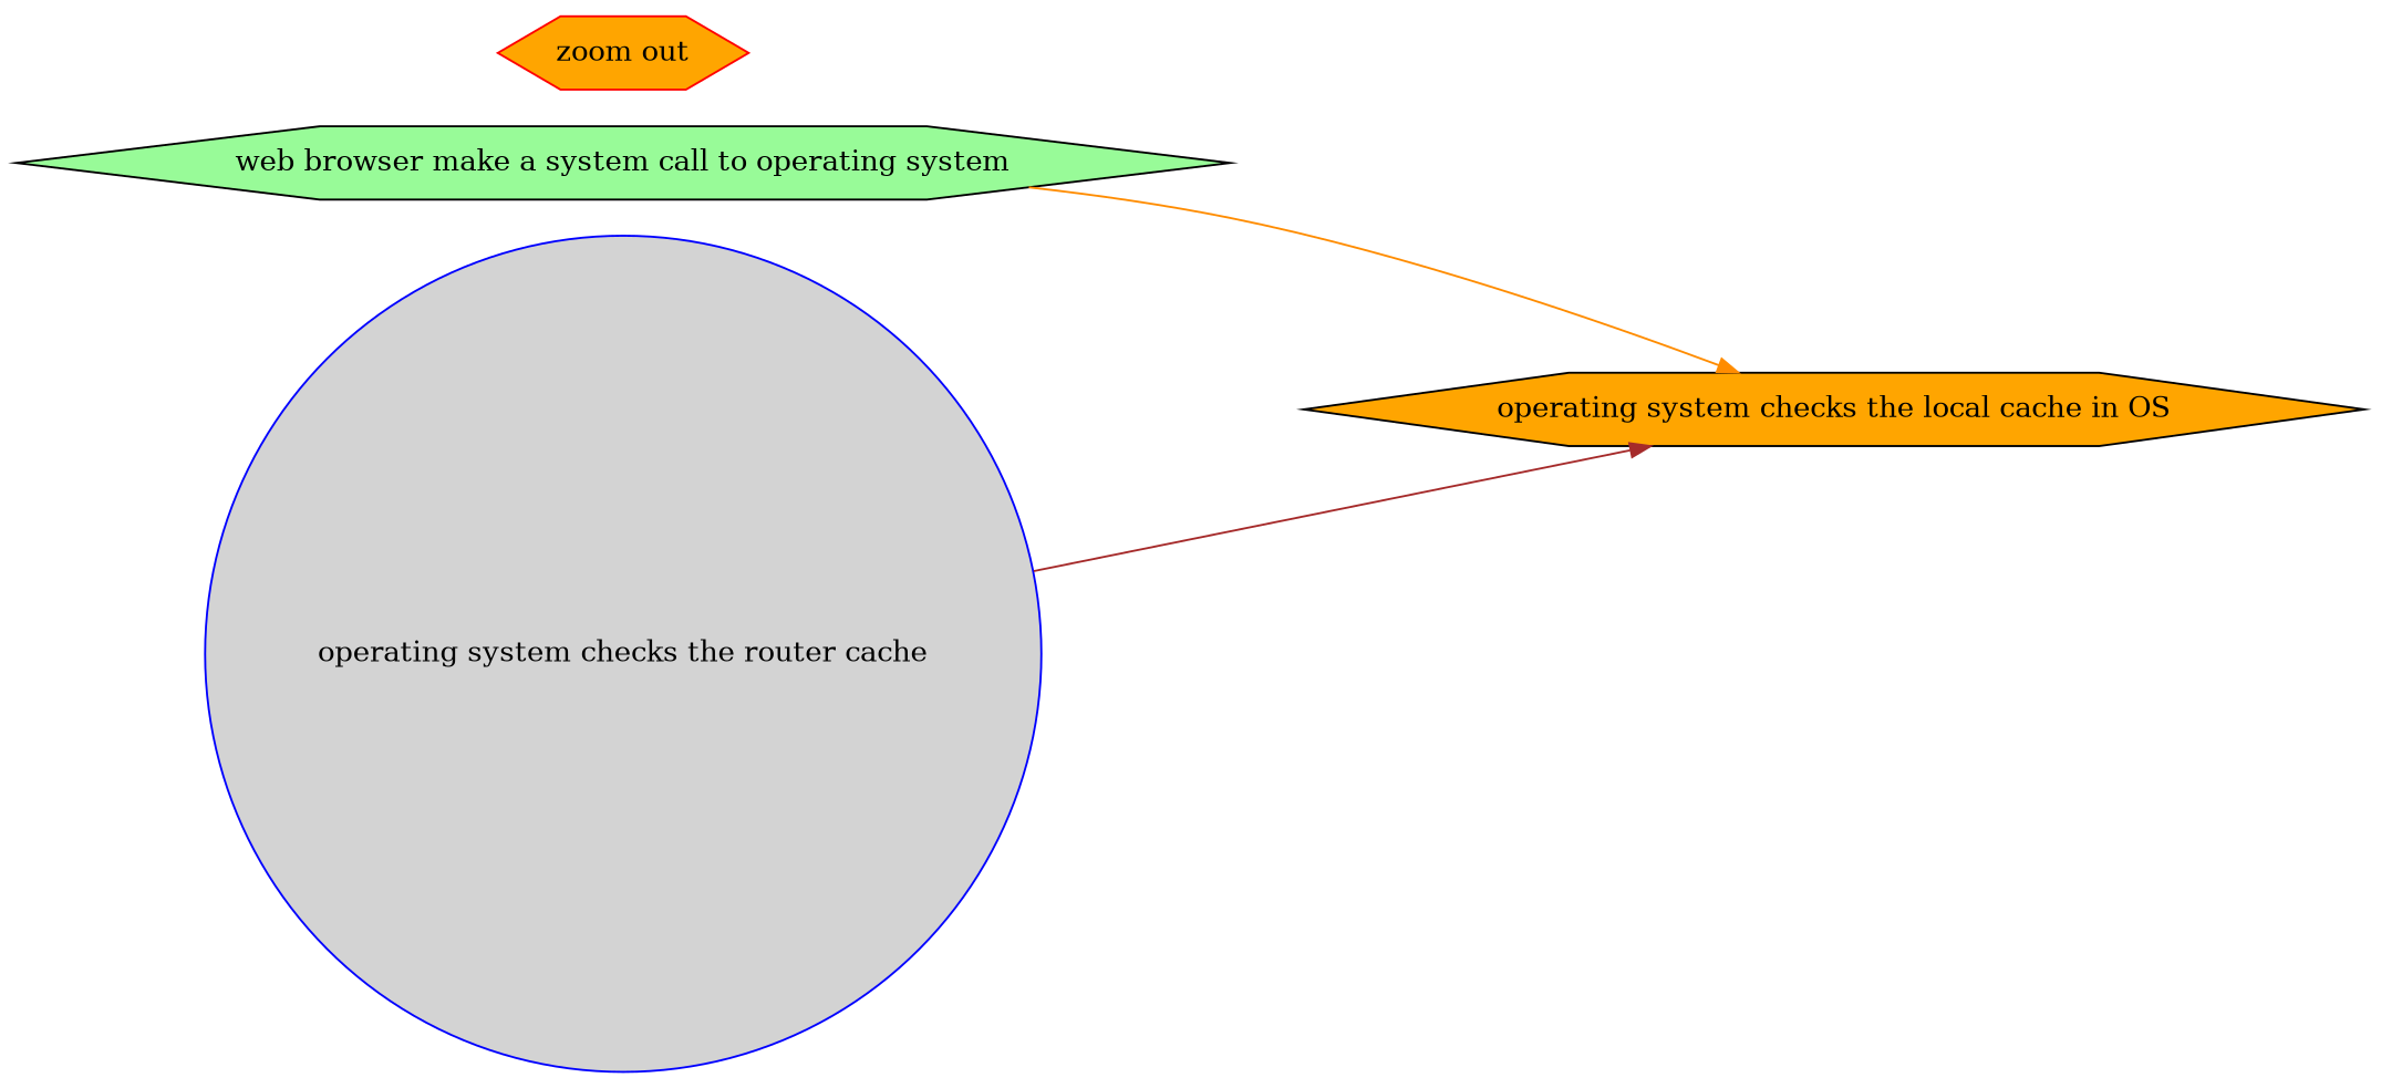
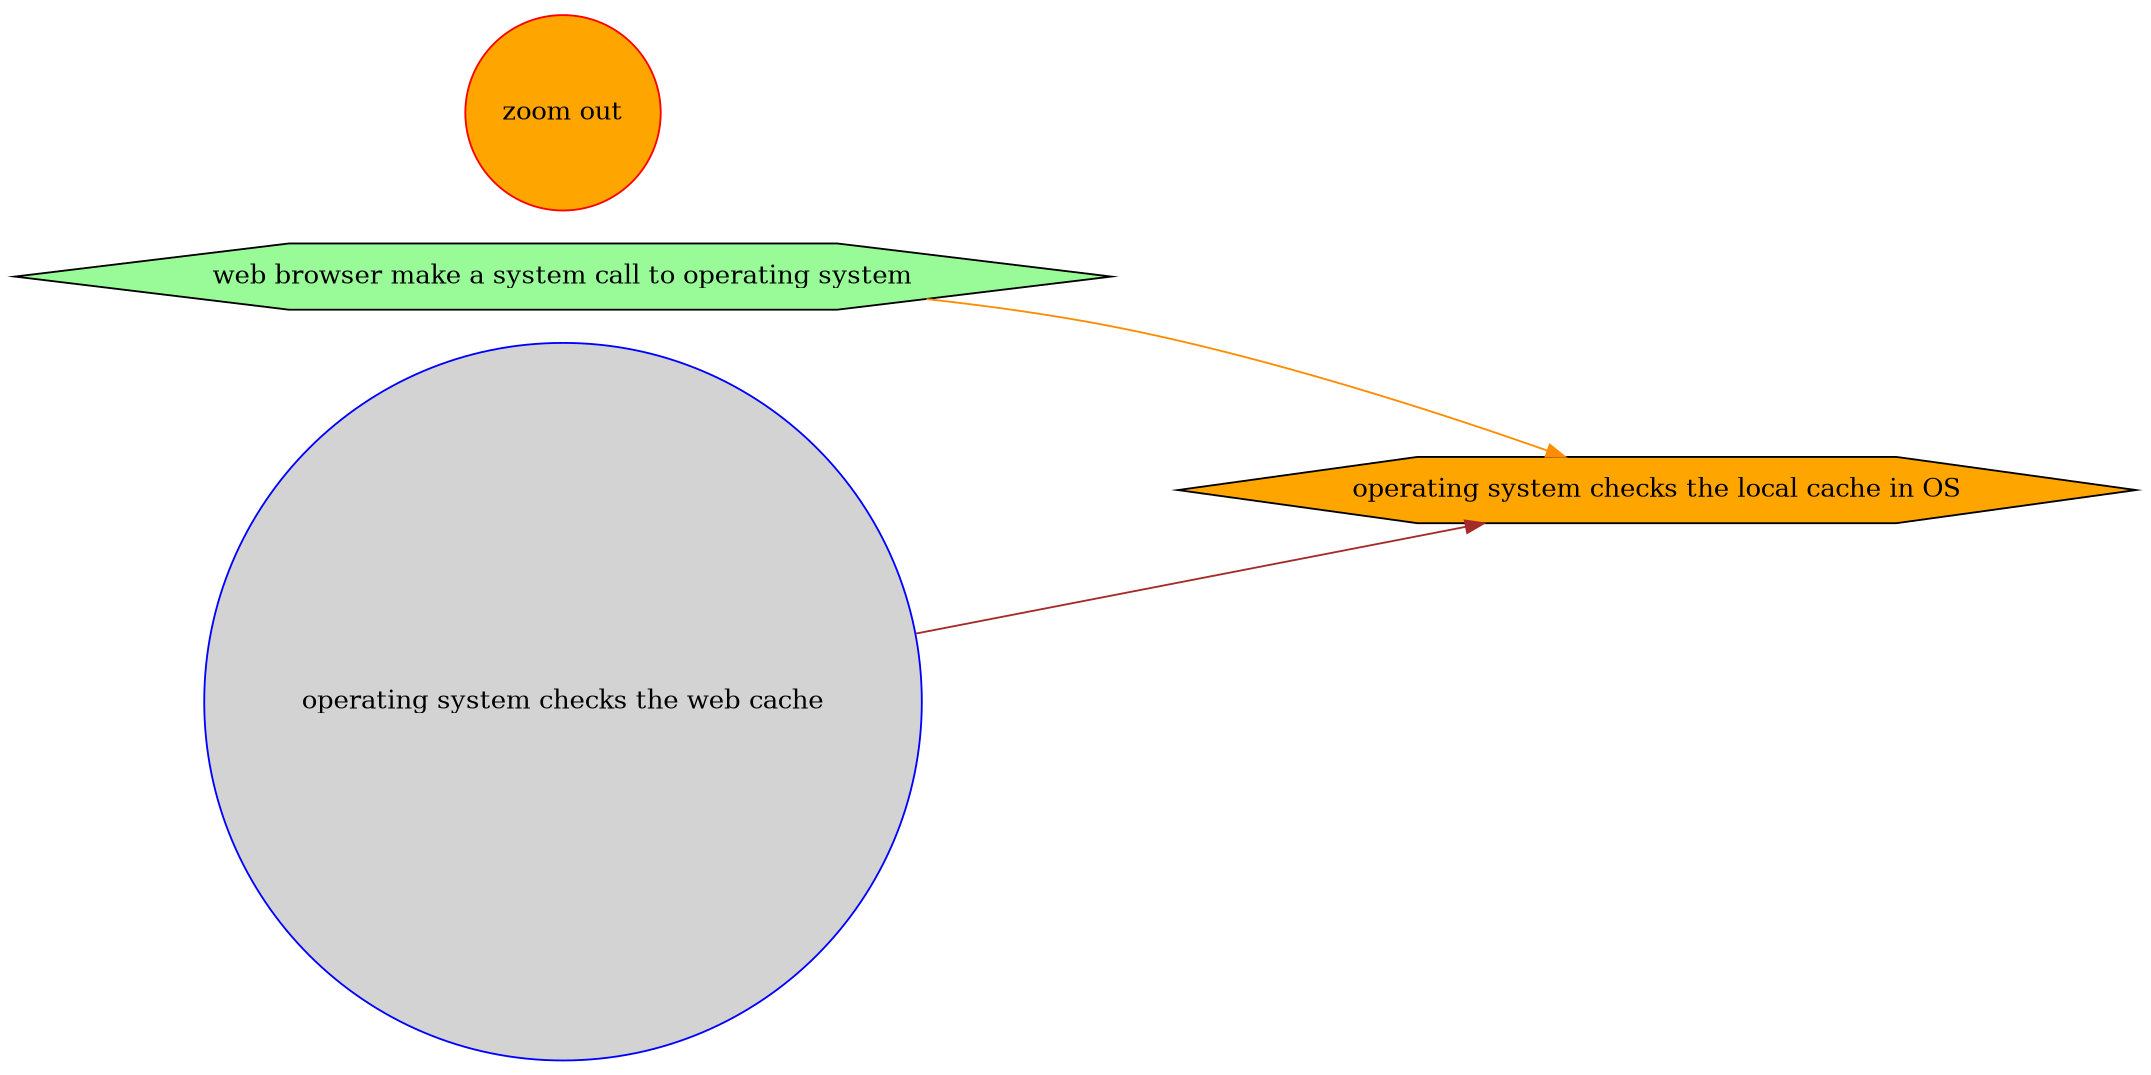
  strict digraph {
    compound=true
    rankdir=LR
    node [fillcolor=orange shape=hexagon style=filled]
    n1 [fillcolor=palegreen label="web browser make a system call to operating system"]
    n2 [label="operating system checks the local cache in OS"]
-   n3 [color=blue fillcolor=lightgrey label="operating system checks the router cache" shape=circle]
-   "zoom out" [color=red]
+   n3 [color=blue fillcolor=lightgrey label="operating system checks the web cache" shape=circle]
+   "zoom out" [color=red shape=circle]
    n1 -> n2 [color=darkorange]
    n3 -> n2 [color=brown]
  }
